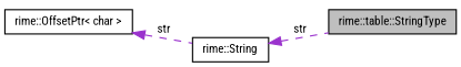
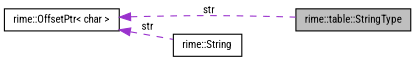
  digraph {
    fontname="Roboto Condensed"
    rankdir=LR
    node [color=black fillcolor=white fontname="Roboto Condensed" fontsize=10 shape=record style=filled]
    edge [color=darkorchid3 dir=back fontname="Roboto Condensed" fontsize=10 labelfontname=Helvetica labelfontsize=10 style=dashed]
    n1 [fillcolor=grey75 fontcolor=black height=0.2 label="rime::table::StringType" width=0.4]
    n2 [height=0.2 label="rime::String" width=0.4]
    n3 [height=0.2 label="rime::OffsetPtr\< char \>" width=0.4]
-   n2 -> n1 [label=" str"]
+   n3 -> n1 [label=" str"]
    n3 -> n2 [label=" str"]
  }
